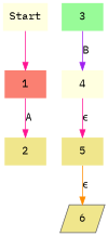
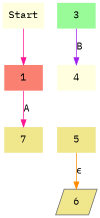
  digraph {
    fontname="IBM Plex Mono"
    node [color=purple fillcolor=khaki fontname="IBM Plex Mono" shape=plaintext style=filled]
    edge [color=deeppink fontname="IBM Plex Mono"]
    Start [fillcolor=lightyellow shape=none]
    n2 [fillcolor=salmon label=1]
-   n3 [color=gray40 label=2]
+   n3 [color=gray40 label=7]
    n4 [fillcolor=palegreen label=3]
    n5 [color=brown fillcolor=lightyellow label=4]
    n6 [color=gray40 label=5]
    n7 [color=gray40 label=6 shape=parallelogram]
    Start -> n2
    n2 -> n3 [label=A]
    n4 -> n5 [color=purple label=B]
-   n5 -> n6 [label="ϵ"]
    n6 -> n7 [color=darkorange label="ϵ"]
  }
